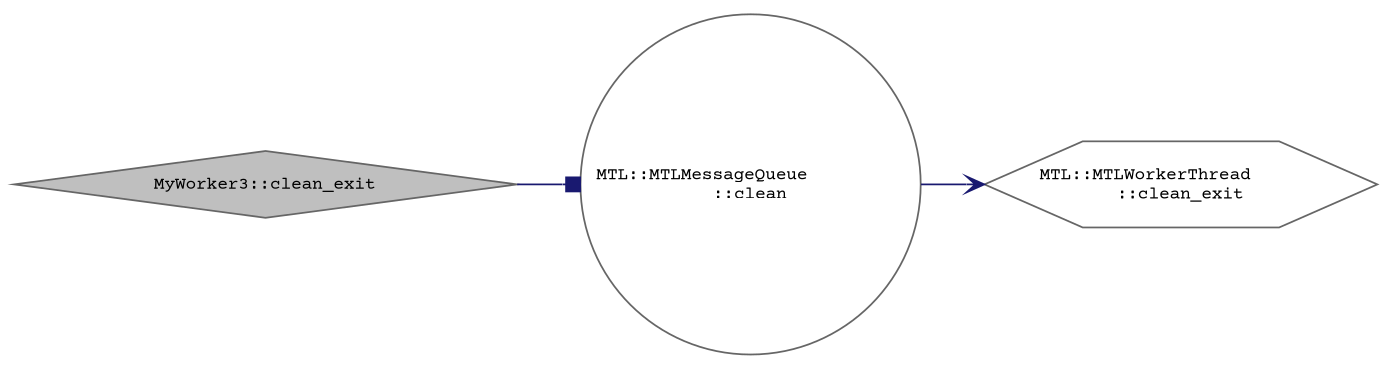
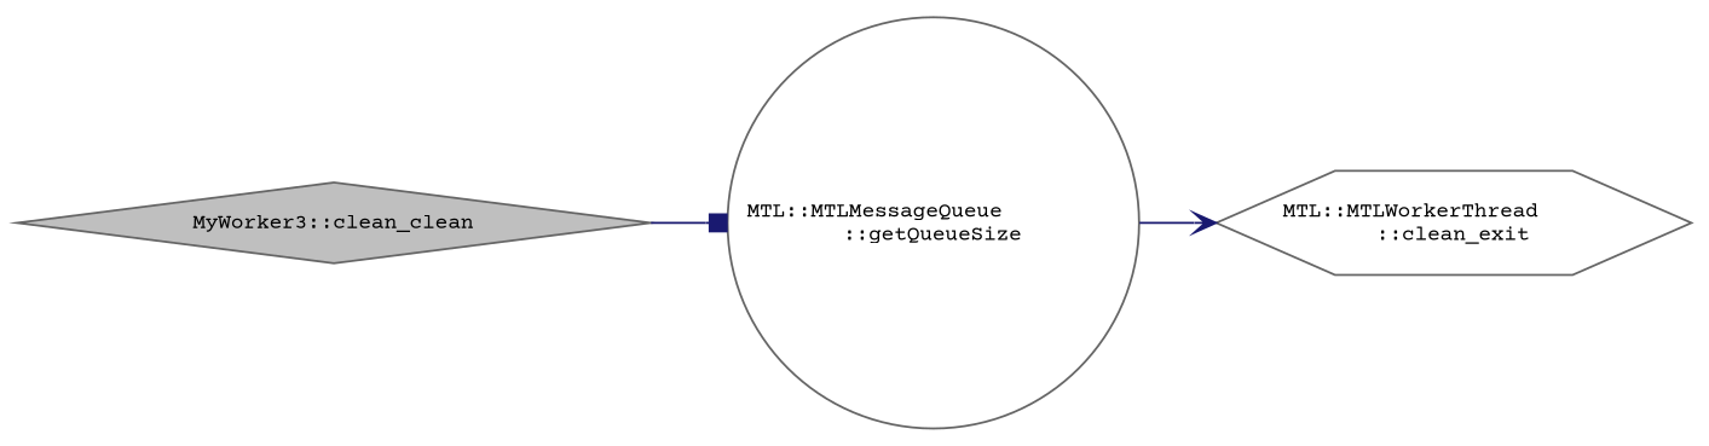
  digraph {
    fontname="Courier Prime"
    rankdir=LR
    node [color=gray40 fillcolor=white fontname="Courier Prime" fontsize=10 style=filled]
    edge [color=midnightblue fontname="Courier Prime" fontsize=10 labelfontname=Helvetica labelfontsize=10 style=solid]
-   n1 [fillcolor=grey75 fontcolor=black height=0.2 label="MyWorker3::clean_exit" shape=diamond width=0.4]
-   n2 [height=0.2 label="MTL::MTLMessageQueue\l::clean" shape=circle width=0.4]
+   n1 [fillcolor=grey75 fontcolor=black height=0.2 label="MyWorker3::clean_clean" shape=diamond width=0.4]
+   n2 [height=0.2 label="MTL::MTLMessageQueue\l::getQueueSize" shape=circle width=0.4]
    n3 [height=0.2 label="MTL::MTLWorkerThread\l::clean_exit" shape=hexagon width=0.4]
    n1 -> n2 [arrowhead=box]
    n2 -> n3 [arrowhead=vee]
  }
